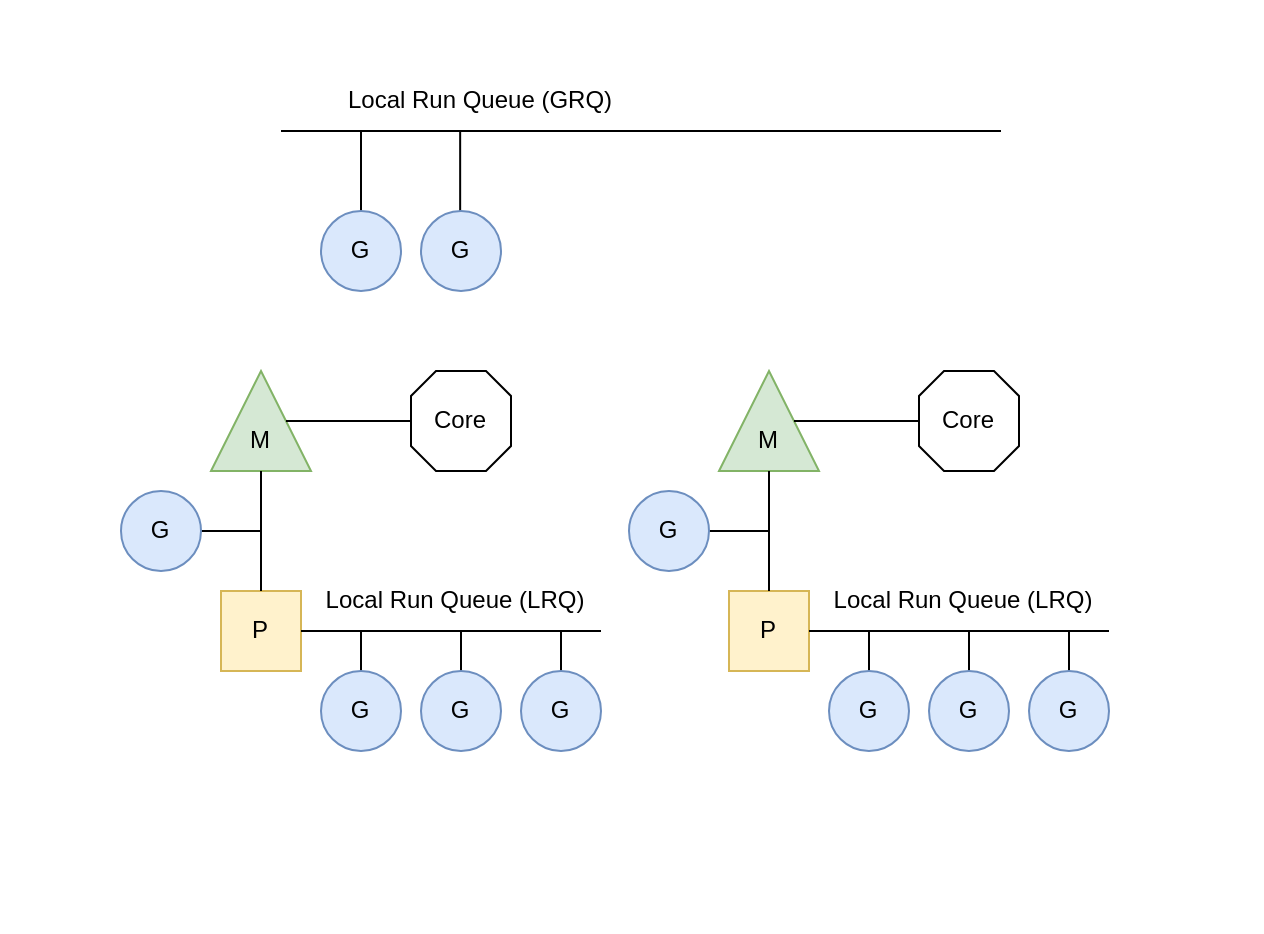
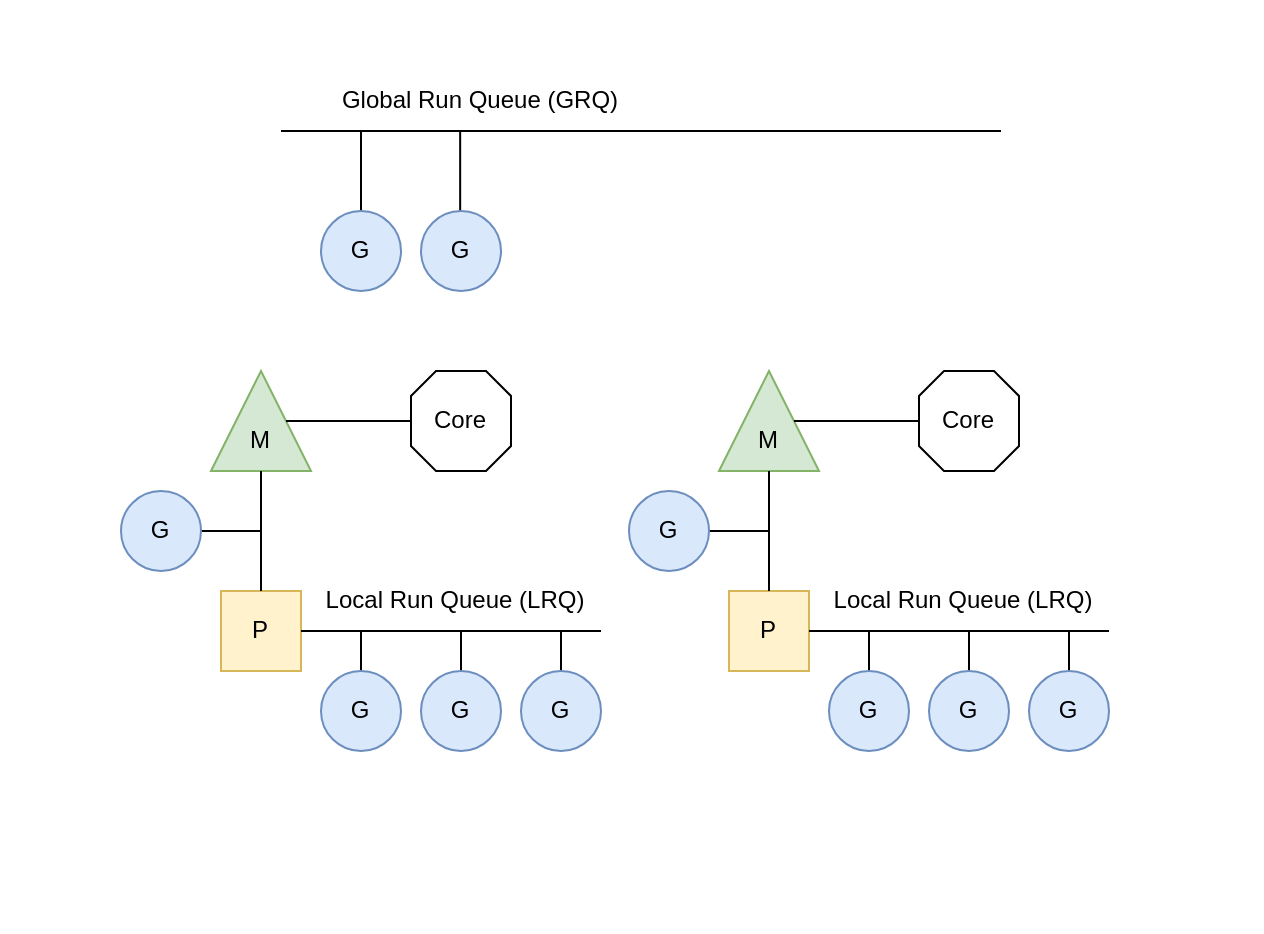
  <mxCell id="0" />
  <mxCell id="1" parent="0" />
  <mxCell id="2" value="" style="group" vertex="1" connectable="0" parent="1"><mxGeometry x="60" y="185" width="240" height="190" as="geometry" /></mxCell>
  <mxCell id="3" value="" style="group" vertex="1" connectable="0" parent="2"><mxGeometry x="45" width="50" height="50" as="geometry" /></mxCell>
  <mxCell id="4" value="" style="verticalLabelPosition=bottom;verticalAlign=top;html=1;shape=mxgraph.basic.acute_triangle;dx=0.5;fillColor=#d5e8d4;strokeColor=#82b366;" vertex="1" parent="3"><mxGeometry width="50" height="50" as="geometry" /></mxCell>
  <mxCell id="5" value="M" style="text;html=1;align=center;verticalAlign=middle;whiteSpace=wrap;rounded=0;" vertex="1" parent="3"><mxGeometry x="5" y="20" width="40" height="30" as="geometry" /></mxCell>
  <mxCell id="6" style="edgeStyle=orthogonalEdgeStyle;rounded=0;orthogonalLoop=1;jettySize=auto;html=1;exitX=1;exitY=0.5;exitDx=0;exitDy=0;endArrow=none;endFill=0;" edge="1" parent="2" source="7"><mxGeometry relative="1" as="geometry"><mxPoint x="70" y="80" as="targetPoint" /></mxGeometry></mxCell>
  <mxCell id="7" value="G" style="ellipse;whiteSpace=wrap;html=1;aspect=fixed;fillColor=#dae8fc;strokeColor=#6c8ebf;" vertex="1" parent="2"><mxGeometry y="60" width="40" height="40" as="geometry" /></mxCell>
  <mxCell id="8" value="P" style="whiteSpace=wrap;html=1;aspect=fixed;fillColor=#fff2cc;strokeColor=#d6b656;" vertex="1" parent="2"><mxGeometry x="50" y="110" width="40" height="40" as="geometry" /></mxCell>
  <mxCell id="9" style="edgeStyle=orthogonalEdgeStyle;rounded=0;orthogonalLoop=1;jettySize=auto;html=1;exitX=0.5;exitY=1;exitDx=0;exitDy=0;exitPerimeter=0;entryX=0.5;entryY=0;entryDx=0;entryDy=0;endArrow=none;endFill=0;" edge="1" parent="2" source="4" target="8"><mxGeometry relative="1" as="geometry" /></mxCell>
  <mxCell id="10" value="" style="endArrow=none;html=1;rounded=0;exitX=1;exitY=0.5;exitDx=0;exitDy=0;" edge="1" parent="2" source="8"><mxGeometry width="50" height="50" relative="1" as="geometry"><mxPoint x="220" y="230" as="sourcePoint" /><mxPoint x="240" y="130" as="targetPoint" /></mxGeometry></mxCell>
  <mxCell id="11" style="edgeStyle=orthogonalEdgeStyle;rounded=0;orthogonalLoop=1;jettySize=auto;html=1;exitX=0.5;exitY=0;exitDx=0;exitDy=0;endArrow=none;endFill=0;" edge="1" parent="2" source="12"><mxGeometry relative="1" as="geometry"><mxPoint x="120" y="130" as="targetPoint" /></mxGeometry></mxCell>
  <mxCell id="12" value="G" style="ellipse;whiteSpace=wrap;html=1;aspect=fixed;fillColor=#dae8fc;strokeColor=#6c8ebf;" vertex="1" parent="2"><mxGeometry x="100" y="150" width="40" height="40" as="geometry" /></mxCell>
  <mxCell id="13" style="edgeStyle=orthogonalEdgeStyle;rounded=0;orthogonalLoop=1;jettySize=auto;html=1;exitX=0.5;exitY=0;exitDx=0;exitDy=0;endArrow=none;endFill=0;" edge="1" parent="2" source="14"><mxGeometry relative="1" as="geometry"><mxPoint x="170" y="130" as="targetPoint" /></mxGeometry></mxCell>
  <mxCell id="14" value="G" style="ellipse;whiteSpace=wrap;html=1;aspect=fixed;fillColor=#dae8fc;strokeColor=#6c8ebf;" vertex="1" parent="2"><mxGeometry x="150" y="150" width="40" height="40" as="geometry" /></mxCell>
  <mxCell id="15" style="edgeStyle=orthogonalEdgeStyle;rounded=0;orthogonalLoop=1;jettySize=auto;html=1;endArrow=none;endFill=0;" edge="1" parent="2" source="16"><mxGeometry relative="1" as="geometry"><mxPoint x="220" y="130" as="targetPoint" /></mxGeometry></mxCell>
  <mxCell id="16" value="G" style="ellipse;whiteSpace=wrap;html=1;aspect=fixed;fillColor=#dae8fc;strokeColor=#6c8ebf;" vertex="1" parent="2"><mxGeometry x="200" y="150" width="40" height="40" as="geometry" /></mxCell>
  <mxCell id="17" value="Local Run Queue (LRQ)" style="text;html=1;align=center;verticalAlign=middle;whiteSpace=wrap;rounded=0;" vertex="1" parent="2"><mxGeometry x="95" y="100" width="145" height="30" as="geometry" /></mxCell>
  <mxCell id="18" value="" style="verticalLabelPosition=bottom;verticalAlign=top;html=1;shape=mxgraph.basic.polygon;polyCoords=[[0.25,0],[0.75,0],[1,0.25],[1,0.75],[0.75,1],[0.25,1],[0,0.75],[0,0.25]];polyline=0;" vertex="1" parent="2"><mxGeometry x="145" width="50" height="50" as="geometry" /></mxCell>
  <mxCell id="19" value="" style="endArrow=none;html=1;rounded=0;exitX=0;exitY=0;exitDx=37.5;exitDy=25;exitPerimeter=0;" edge="1" parent="2" source="4" target="18"><mxGeometry width="50" height="50" relative="1" as="geometry"><mxPoint x="110" y="40" as="sourcePoint" /><mxPoint x="120" y="10" as="targetPoint" /></mxGeometry></mxCell>
  <mxCell id="20" value="Core" style="text;html=1;align=center;verticalAlign=middle;whiteSpace=wrap;rounded=0;" vertex="1" parent="2"><mxGeometry x="150" y="10" width="40" height="30" as="geometry" /></mxCell>
  <mxCell id="21" value="" style="group" vertex="1" connectable="0" parent="1"><mxGeometry x="314" y="185" width="240" height="190" as="geometry" /></mxCell>
  <mxCell id="22" value="" style="group" vertex="1" connectable="0" parent="21"><mxGeometry x="45" width="50" height="50" as="geometry" /></mxCell>
  <mxCell id="23" value="" style="verticalLabelPosition=bottom;verticalAlign=top;html=1;shape=mxgraph.basic.acute_triangle;dx=0.5;fillColor=#d5e8d4;strokeColor=#82b366;" vertex="1" parent="22"><mxGeometry width="50" height="50" as="geometry" /></mxCell>
  <mxCell id="24" value="M" style="text;html=1;align=center;verticalAlign=middle;whiteSpace=wrap;rounded=0;" vertex="1" parent="22"><mxGeometry x="5" y="20" width="40" height="30" as="geometry" /></mxCell>
  <mxCell id="25" style="edgeStyle=orthogonalEdgeStyle;rounded=0;orthogonalLoop=1;jettySize=auto;html=1;exitX=1;exitY=0.5;exitDx=0;exitDy=0;endArrow=none;endFill=0;" edge="1" parent="21" source="26"><mxGeometry relative="1" as="geometry"><mxPoint x="70" y="80" as="targetPoint" /></mxGeometry></mxCell>
  <mxCell id="26" value="G" style="ellipse;whiteSpace=wrap;html=1;aspect=fixed;fillColor=#dae8fc;strokeColor=#6c8ebf;" vertex="1" parent="21"><mxGeometry y="60" width="40" height="40" as="geometry" /></mxCell>
  <mxCell id="27" value="P" style="whiteSpace=wrap;html=1;aspect=fixed;fillColor=#fff2cc;strokeColor=#d6b656;" vertex="1" parent="21"><mxGeometry x="50" y="110" width="40" height="40" as="geometry" /></mxCell>
  <mxCell id="28" style="edgeStyle=orthogonalEdgeStyle;rounded=0;orthogonalLoop=1;jettySize=auto;html=1;exitX=0.5;exitY=1;exitDx=0;exitDy=0;exitPerimeter=0;entryX=0.5;entryY=0;entryDx=0;entryDy=0;endArrow=none;endFill=0;" edge="1" parent="21" source="23" target="27"><mxGeometry relative="1" as="geometry" /></mxCell>
  <mxCell id="29" value="" style="endArrow=none;html=1;rounded=0;exitX=1;exitY=0.5;exitDx=0;exitDy=0;" edge="1" parent="21" source="27"><mxGeometry width="50" height="50" relative="1" as="geometry"><mxPoint x="220" y="230" as="sourcePoint" /><mxPoint x="240" y="130" as="targetPoint" /></mxGeometry></mxCell>
  <mxCell id="30" style="edgeStyle=orthogonalEdgeStyle;rounded=0;orthogonalLoop=1;jettySize=auto;html=1;exitX=0.5;exitY=0;exitDx=0;exitDy=0;endArrow=none;endFill=0;" edge="1" parent="21" source="31"><mxGeometry relative="1" as="geometry"><mxPoint x="120" y="130" as="targetPoint" /></mxGeometry></mxCell>
  <mxCell id="31" value="G" style="ellipse;whiteSpace=wrap;html=1;aspect=fixed;fillColor=#dae8fc;strokeColor=#6c8ebf;" vertex="1" parent="21"><mxGeometry x="100" y="150" width="40" height="40" as="geometry" /></mxCell>
  <mxCell id="32" style="edgeStyle=orthogonalEdgeStyle;rounded=0;orthogonalLoop=1;jettySize=auto;html=1;exitX=0.5;exitY=0;exitDx=0;exitDy=0;endArrow=none;endFill=0;" edge="1" parent="21" source="33"><mxGeometry relative="1" as="geometry"><mxPoint x="170" y="130" as="targetPoint" /></mxGeometry></mxCell>
  <mxCell id="33" value="G" style="ellipse;whiteSpace=wrap;html=1;aspect=fixed;fillColor=#dae8fc;strokeColor=#6c8ebf;" vertex="1" parent="21"><mxGeometry x="150" y="150" width="40" height="40" as="geometry" /></mxCell>
  <mxCell id="34" style="edgeStyle=orthogonalEdgeStyle;rounded=0;orthogonalLoop=1;jettySize=auto;html=1;endArrow=none;endFill=0;" edge="1" parent="21" source="35"><mxGeometry relative="1" as="geometry"><mxPoint x="220" y="130" as="targetPoint" /></mxGeometry></mxCell>
  <mxCell id="35" value="G" style="ellipse;whiteSpace=wrap;html=1;aspect=fixed;fillColor=#dae8fc;strokeColor=#6c8ebf;" vertex="1" parent="21"><mxGeometry x="200" y="150" width="40" height="40" as="geometry" /></mxCell>
  <mxCell id="36" value="Local Run Queue (LRQ)" style="text;html=1;align=center;verticalAlign=middle;whiteSpace=wrap;rounded=0;" vertex="1" parent="21"><mxGeometry x="95" y="100" width="145" height="30" as="geometry" /></mxCell>
  <mxCell id="37" value="" style="verticalLabelPosition=bottom;verticalAlign=top;html=1;shape=mxgraph.basic.polygon;polyCoords=[[0.25,0],[0.75,0],[1,0.25],[1,0.75],[0.75,1],[0.25,1],[0,0.75],[0,0.25]];polyline=0;" vertex="1" parent="21"><mxGeometry x="145" width="50" height="50" as="geometry" /></mxCell>
  <mxCell id="38" value="" style="endArrow=none;html=1;rounded=0;exitX=0;exitY=0;exitDx=37.5;exitDy=25;exitPerimeter=0;" edge="1" parent="21" source="23" target="37"><mxGeometry width="50" height="50" relative="1" as="geometry"><mxPoint x="110" y="40" as="sourcePoint" /><mxPoint x="120" y="10" as="targetPoint" /></mxGeometry></mxCell>
  <mxCell id="39" value="Core" style="text;html=1;align=center;verticalAlign=middle;whiteSpace=wrap;rounded=0;" vertex="1" parent="21"><mxGeometry x="150" y="10" width="40" height="30" as="geometry" /></mxCell>
  <mxCell id="40" value="" style="endArrow=none;html=1;rounded=0;" edge="1" parent="1"><mxGeometry width="50" height="50" relative="1" as="geometry"><mxPoint x="140" y="65" as="sourcePoint" /><mxPoint x="500" y="65" as="targetPoint" /></mxGeometry></mxCell>
- <mxCell id="41" value="Local Run Queue (GRQ)" style="text;html=1;align=center;verticalAlign=middle;whiteSpace=wrap;rounded=0;" vertex="1" parent="1"><mxGeometry x="140" y="35" width="200" height="30" as="geometry" /></mxCell>
+ <mxCell id="41" value="Global Run Queue (GRQ)" style="text;html=1;align=center;verticalAlign=middle;whiteSpace=wrap;rounded=0;" vertex="1" parent="1"><mxGeometry x="140" y="35" width="200" height="30" as="geometry" /></mxCell>
  <mxCell id="42" value="" style="endArrow=none;html=1;rounded=0;" edge="1" parent="1"><mxGeometry width="50" height="50" relative="1" as="geometry"><mxPoint x="180" y="105" as="sourcePoint" /><mxPoint x="180" y="65" as="targetPoint" /></mxGeometry></mxCell>
  <mxCell id="43" value="" style="endArrow=none;html=1;rounded=0;" edge="1" parent="1"><mxGeometry width="50" height="50" relative="1" as="geometry"><mxPoint x="229.58" y="105" as="sourcePoint" /><mxPoint x="229.58" y="65" as="targetPoint" /></mxGeometry></mxCell>
  <mxCell id="44" value="G" style="ellipse;whiteSpace=wrap;html=1;aspect=fixed;fillColor=#dae8fc;strokeColor=#6c8ebf;" vertex="1" parent="1"><mxGeometry x="160" y="105" width="40" height="40" as="geometry" /></mxCell>
  <mxCell id="45" value="G" style="ellipse;whiteSpace=wrap;html=1;aspect=fixed;fillColor=#dae8fc;strokeColor=#6c8ebf;" vertex="1" parent="1"><mxGeometry x="210" y="105" width="40" height="40" as="geometry" /></mxCell>
  <mxCell id="46" value="" style="rounded=0;whiteSpace=wrap;html=1;fillColor=none;strokeColor=none;" vertex="1" parent="1"><mxGeometry x="20" y="20" width="590" height="425" as="geometry" /></mxCell>
